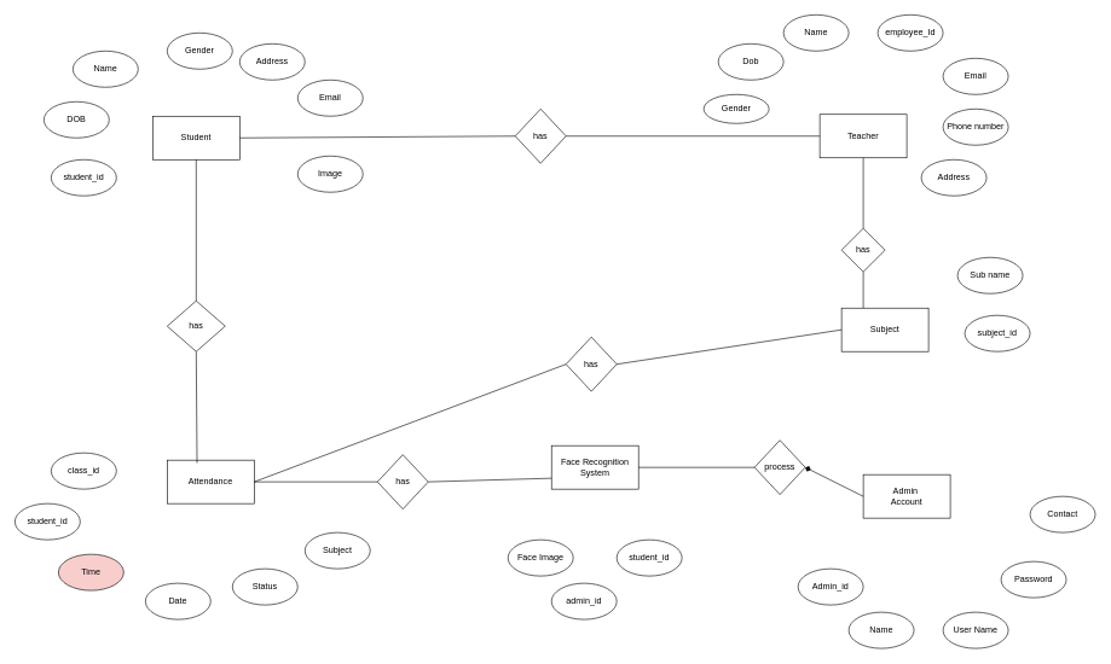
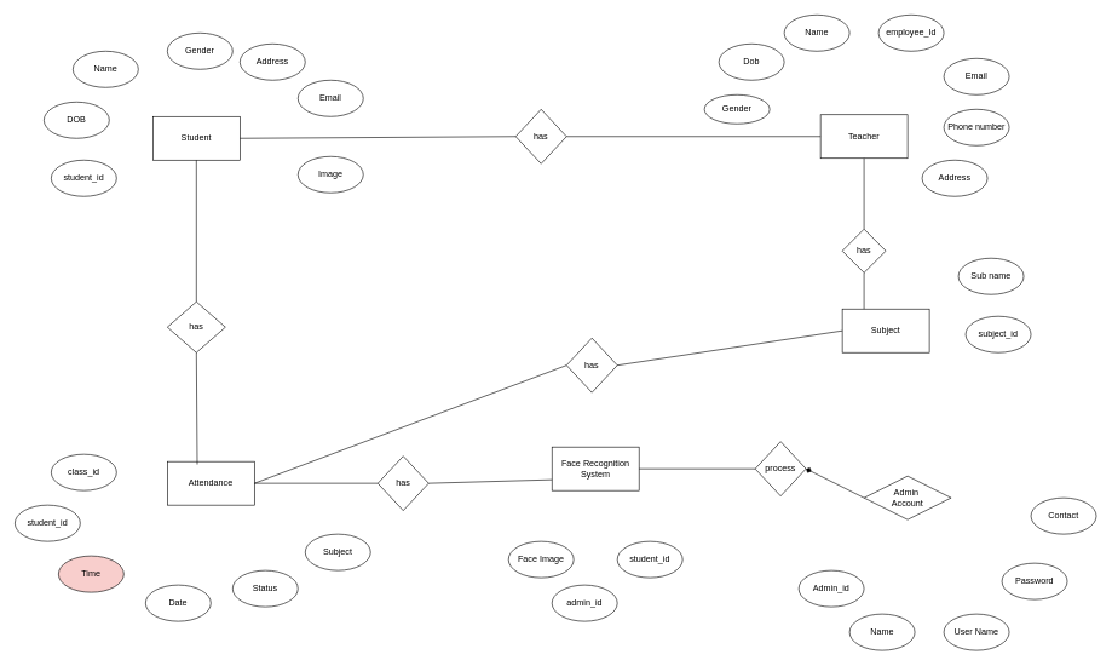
  <mxCell id="0" />
  <mxCell id="1" parent="0" />
  <mxCell id="2" value="Student" style="rounded=0;whiteSpace=wrap;html=1;" vertex="1" parent="1"><mxGeometry x="210" y="160" width="120" height="60" as="geometry" /></mxCell>
  <mxCell id="3" value="Attendance" style="rounded=0;whiteSpace=wrap;html=1;" vertex="1" parent="1"><mxGeometry x="230" y="635" width="120" height="60" as="geometry" /></mxCell>
  <mxCell id="4" value="Name" style="ellipse;whiteSpace=wrap;html=1;" vertex="1" parent="1"><mxGeometry x="100" y="70" width="90" height="50" as="geometry" /></mxCell>
  <mxCell id="5" value="DOB" style="ellipse;whiteSpace=wrap;html=1;" vertex="1" parent="1"><mxGeometry x="60" y="140" width="90" height="50" as="geometry" /></mxCell>
  <mxCell id="6" value="Email" style="ellipse;whiteSpace=wrap;html=1;" vertex="1" parent="1"><mxGeometry x="410" y="110" width="90" height="50" as="geometry" /></mxCell>
  <mxCell id="7" value="Gender&lt;span style=&quot;color: rgba(0, 0, 0, 0); font-family: monospace; font-size: 0px; text-align: start; text-wrap: nowrap;&quot;&gt;%3CmxGraphModel%3E%3Croot%3E%3CmxCell%20id%3D%220%22%2F%3E%3CmxCell%20id%3D%221%22%20parent%3D%220%22%2F%3E%3CmxCell%20id%3D%222%22%20value%3D%22Email%22%20style%3D%22ellipse%3BwhiteSpace%3Dwrap%3Bhtml%3D1%3B%22%20vertex%3D%221%22%20parent%3D%221%22%3E%3CmxGeometry%20x%3D%22920%22%20y%3D%22520%22%20width%3D%2290%22%20height%3D%2250%22%20as%3D%22geometry%22%2F%3E%3C%2FmxCell%3E%3C%2Froot%3E%3C%2FmxGraphModel%3E&lt;/span&gt;&lt;span style=&quot;color: rgba(0, 0, 0, 0); font-family: monospace; font-size: 0px; text-align: start; text-wrap: nowrap;&quot;&gt;%3CmxGraphModel%3E%3Croot%3E%3CmxCell%20id%3D%220%22%2F%3E%3CmxCell%20id%3D%221%22%20parent%3D%220%22%2F%3E%3CmxCell%20id%3D%222%22%20value%3D%22Email%22%20style%3D%22ellipse%3BwhiteSpace%3Dwrap%3Bhtml%3D1%3B%22%20vertex%3D%221%22%20parent%3D%221%22%3E%3CmxGeometry%20x%3D%22920%22%20y%3D%22520%22%20width%3D%2290%22%20height%3D%2250%22%20as%3D%22geometry%22%2F%3E%3C%2FmxCell%3E%3C%2Froot%3E%3C%2FmxGraphModel%3E&lt;/span&gt;" style="ellipse;whiteSpace=wrap;html=1;" vertex="1" parent="1"><mxGeometry x="230" y="45" width="90" height="50" as="geometry" /></mxCell>
  <mxCell id="8" value="Address" style="ellipse;whiteSpace=wrap;html=1;" vertex="1" parent="1"><mxGeometry x="330" y="60" width="90" height="50" as="geometry" /></mxCell>
  <mxCell id="9" value="Image" style="ellipse;whiteSpace=wrap;html=1;" vertex="1" parent="1"><mxGeometry x="410" y="215" width="90" height="50" as="geometry" /></mxCell>
  <mxCell id="10" value="student_id" style="ellipse;whiteSpace=wrap;html=1;" vertex="1" parent="1"><mxGeometry x="70" y="220" width="90" height="50" as="geometry" /></mxCell>
  <mxCell id="11" value="class_id" style="ellipse;whiteSpace=wrap;html=1;" vertex="1" parent="1"><mxGeometry x="70" y="625" width="90" height="50" as="geometry" /></mxCell>
  <mxCell id="12" value="Time" style="ellipse;whiteSpace=wrap;html=1;fillColor=#f8cecc;" vertex="1" parent="1"><mxGeometry x="80" y="765" width="90" height="50" as="geometry" /></mxCell>
  <mxCell id="13" value="Date" style="ellipse;whiteSpace=wrap;html=1;" vertex="1" parent="1"><mxGeometry x="200" y="805" width="90" height="50" as="geometry" /></mxCell>
  <mxCell id="14" value="Status" style="ellipse;whiteSpace=wrap;html=1;" vertex="1" parent="1"><mxGeometry x="320" y="785" width="90" height="50" as="geometry" /></mxCell>
  <mxCell id="15" value="Contact" style="ellipse;whiteSpace=wrap;html=1;" vertex="1" parent="1"><mxGeometry x="1420" y="685" width="90" height="50" as="geometry" /></mxCell>
  <mxCell id="16" value="student_id" style="ellipse;whiteSpace=wrap;html=1;" vertex="1" parent="1"><mxGeometry x="20" y="695" width="90" height="50" as="geometry" /></mxCell>
  <mxCell id="17" value="Teacher" style="rounded=0;whiteSpace=wrap;html=1;" vertex="1" parent="1"><mxGeometry x="1130" y="157.5" width="120" height="60" as="geometry" /></mxCell>
  <mxCell id="18" value="employee_Id" style="ellipse;whiteSpace=wrap;html=1;" vertex="1" parent="1"><mxGeometry x="1210" y="20" width="90" height="50" as="geometry" /></mxCell>
  <mxCell id="19" value="Email" style="ellipse;whiteSpace=wrap;html=1;" vertex="1" parent="1"><mxGeometry x="1300" y="80" width="90" height="50" as="geometry" /></mxCell>
  <mxCell id="20" value="Phone number" style="ellipse;whiteSpace=wrap;html=1;" vertex="1" parent="1"><mxGeometry x="1300" y="150" width="90" height="50" as="geometry" /></mxCell>
  <mxCell id="21" value="Gender&lt;span style=&quot;color: rgba(0, 0, 0, 0); font-family: monospace; font-size: 0px; text-align: start; text-wrap: nowrap;&quot;&gt;%3CmxGraphModel%3E%3Croot%3E%3CmxCell%20id%3D%220%22%2F%3E%3CmxCell%20id%3D%221%22%20parent%3D%220%22%2F%3E%3CmxCell%20id%3D%222%22%20value%3D%22Email%22%20style%3D%22ellipse%3BwhiteSpace%3Dwrap%3Bhtml%3D1%3B%22%20vertex%3D%221%22%20parent%3D%221%22%3E%3CmxGeometry%20x%3D%22920%22%20y%3D%22520%22%20width%3D%2290%22%20height%3D%2250%22%20as%3D%22geometry%22%2F%3E%3C%2FmxCell%3E%3C%2Froot%3E%3C%2FmxGraphModel%3E&lt;/span&gt;&lt;span style=&quot;color: rgba(0, 0, 0, 0); font-family: monospace; font-size: 0px; text-align: start; text-wrap: nowrap;&quot;&gt;%3CmxGraphModel%3E%3Croot%3E%3CmxCell%20id%3D%220%22%2F%3E%3CmxCell%20id%3D%221%22%20parent%3D%220%22%2F%3E%3CmxCell%20id%3D%222%22%20value%3D%22Email%22%20style%3D%22ellipse%3BwhiteSpace%3Dwrap%3Bhtml%3D1%3B%22%20vertex%3D%221%22%20parent%3D%221%22%3E%3CmxGeometry%20x%3D%22920%22%20y%3D%22520%22%20width%3D%2290%22%20height%3D%2250%22%20as%3D%22geometry%22%2F%3E%3C%2FmxCell%3E%3C%2Froot%3E%3C%2FmxGraphModel%3E&lt;/span&gt;" style="ellipse;whiteSpace=wrap;html=1;" vertex="1" parent="1"><mxGeometry x="970" y="130" width="90" height="40" as="geometry" /></mxCell>
  <mxCell id="22" value="Address" style="ellipse;whiteSpace=wrap;html=1;" vertex="1" parent="1"><mxGeometry x="1270" y="220" width="90" height="50" as="geometry" /></mxCell>
  <mxCell id="23" value="Name" style="ellipse;whiteSpace=wrap;html=1;" vertex="1" parent="1"><mxGeometry x="1080" y="20" width="90" height="50" as="geometry" /></mxCell>
  <mxCell id="24" value="Dob" style="ellipse;whiteSpace=wrap;html=1;" vertex="1" parent="1"><mxGeometry x="990" y="60" width="90" height="50" as="geometry" /></mxCell>
  <mxCell id="25" value="Subject" style="rounded=0;whiteSpace=wrap;html=1;" vertex="1" parent="1"><mxGeometry x="1160" y="425" width="120" height="60" as="geometry" /></mxCell>
  <mxCell id="26" value="subject_id" style="ellipse;whiteSpace=wrap;html=1;" vertex="1" parent="1"><mxGeometry x="1330" y="435" width="90" height="50" as="geometry" /></mxCell>
  <mxCell id="27" value="Sub name" style="ellipse;whiteSpace=wrap;html=1;" vertex="1" parent="1"><mxGeometry x="1320" y="355" width="90" height="50" as="geometry" /></mxCell>
  <mxCell id="28" value="has" style="rhombus;whiteSpace=wrap;html=1;" vertex="1" parent="1"><mxGeometry x="230" y="415" width="80" height="70" as="geometry" /></mxCell>
  <mxCell id="29" value="has" style="rhombus;whiteSpace=wrap;html=1;" vertex="1" parent="1"><mxGeometry x="710" y="150" width="70" height="75" as="geometry" /></mxCell>
  <mxCell id="30" value="has" style="rhombus;whiteSpace=wrap;html=1;" vertex="1" parent="1"><mxGeometry x="1160" y="315" width="60" height="60" as="geometry" /></mxCell>
  <mxCell id="31" value="" style="endArrow=none;html=1;rounded=0;exitX=0.5;exitY=1;exitDx=0;exitDy=0;entryX=0.5;entryY=0;entryDx=0;entryDy=0;" edge="1" parent="1" source="2" target="28"><mxGeometry width="50" height="50" relative="1" as="geometry"><mxPoint x="670" y="465" as="sourcePoint" /><mxPoint x="720" y="415" as="targetPoint" /></mxGeometry></mxCell>
  <mxCell id="32" value="" style="endArrow=none;html=1;rounded=0;exitX=0.5;exitY=1;exitDx=0;exitDy=0;entryX=0.343;entryY=0.067;entryDx=0;entryDy=0;entryPerimeter=0;" edge="1" parent="1" source="28" target="3"><mxGeometry width="50" height="50" relative="1" as="geometry"><mxPoint x="670" y="465" as="sourcePoint" /><mxPoint x="720" y="415" as="targetPoint" /></mxGeometry></mxCell>
  <mxCell id="33" value="" style="endArrow=none;html=1;rounded=0;exitX=1;exitY=0.5;exitDx=0;exitDy=0;entryX=0;entryY=0.5;entryDx=0;entryDy=0;" edge="1" parent="1" source="2" target="29"><mxGeometry width="50" height="50" relative="1" as="geometry"><mxPoint x="810" y="465" as="sourcePoint" /><mxPoint x="860" y="415" as="targetPoint" /></mxGeometry></mxCell>
  <mxCell id="34" value="" style="endArrow=none;html=1;rounded=0;exitX=1;exitY=0.5;exitDx=0;exitDy=0;entryX=0;entryY=0.5;entryDx=0;entryDy=0;" edge="1" parent="1" source="29" target="17"><mxGeometry width="50" height="50" relative="1" as="geometry"><mxPoint x="810" y="465" as="sourcePoint" /><mxPoint x="860" y="415" as="targetPoint" /></mxGeometry></mxCell>
  <mxCell id="35" value="" style="endArrow=none;html=1;rounded=0;entryX=0.5;entryY=1;entryDx=0;entryDy=0;exitX=0.5;exitY=0;exitDx=0;exitDy=0;" edge="1" parent="1" source="30" target="17"><mxGeometry width="50" height="50" relative="1" as="geometry"><mxPoint x="840" y="445" as="sourcePoint" /><mxPoint x="890" y="395" as="targetPoint" /></mxGeometry></mxCell>
  <mxCell id="36" value="" style="endArrow=none;html=1;rounded=0;entryX=0.5;entryY=1;entryDx=0;entryDy=0;exitX=0.25;exitY=0;exitDx=0;exitDy=0;" edge="1" parent="1" source="25" target="30"><mxGeometry width="50" height="50" relative="1" as="geometry"><mxPoint x="840" y="485" as="sourcePoint" /><mxPoint x="890" y="435" as="targetPoint" /></mxGeometry></mxCell>
- <mxCell id="37" value="Admin&amp;nbsp;&lt;div&gt;Account&lt;/div&gt;" style="rounded=0;whiteSpace=wrap;html=1;" vertex="1" parent="1"><mxGeometry x="1190" y="655" width="120" height="60" as="geometry" /></mxCell>
+ <mxCell id="37" value="Admin&amp;nbsp;&lt;div&gt;Account&lt;/div&gt;" style="rhombus;whiteSpace=wrap;html=1;" vertex="1" parent="1"><mxGeometry x="1190" y="655" width="120" height="60" as="geometry" /></mxCell>
  <mxCell id="38" value="User Name" style="ellipse;whiteSpace=wrap;html=1;" vertex="1" parent="1"><mxGeometry x="1300" y="845" width="90" height="50" as="geometry" /></mxCell>
  <mxCell id="39" value="Subject" style="ellipse;whiteSpace=wrap;html=1;" vertex="1" parent="1"><mxGeometry x="420" y="735" width="90" height="50" as="geometry" /></mxCell>
  <mxCell id="40" value="Name" style="ellipse;whiteSpace=wrap;html=1;" vertex="1" parent="1"><mxGeometry x="1170" y="845" width="90" height="50" as="geometry" /></mxCell>
  <mxCell id="41" value="Admin_id" style="ellipse;whiteSpace=wrap;html=1;" vertex="1" parent="1"><mxGeometry x="1100" y="785" width="90" height="50" as="geometry" /></mxCell>
  <mxCell id="42" value="Password" style="ellipse;whiteSpace=wrap;html=1;" vertex="1" parent="1"><mxGeometry x="1380" y="775" width="90" height="50" as="geometry" /></mxCell>
  <mxCell id="43" value="Face Recognition System" style="rounded=0;whiteSpace=wrap;html=1;" vertex="1" parent="1"><mxGeometry x="760" y="615" width="120" height="60" as="geometry" /></mxCell>
  <mxCell id="44" value="Face Image" style="ellipse;whiteSpace=wrap;html=1;" vertex="1" parent="1"><mxGeometry x="700" y="745" width="90" height="50" as="geometry" /></mxCell>
  <mxCell id="45" value="admin_id" style="ellipse;whiteSpace=wrap;html=1;" vertex="1" parent="1"><mxGeometry x="760" y="805" width="90" height="50" as="geometry" /></mxCell>
  <mxCell id="46" value="student_id" style="ellipse;whiteSpace=wrap;html=1;" vertex="1" parent="1"><mxGeometry x="850" y="745" width="90" height="50" as="geometry" /></mxCell>
  <mxCell id="47" value="has" style="rhombus;whiteSpace=wrap;html=1;" vertex="1" parent="1"><mxGeometry x="520" y="627.5" width="70" height="75" as="geometry" /></mxCell>
  <mxCell id="48" value="process" style="rhombus;whiteSpace=wrap;html=1;" vertex="1" parent="1"><mxGeometry x="1040" y="607.5" width="70" height="75" as="geometry" /></mxCell>
  <mxCell id="49" value="" style="endArrow=none;html=1;rounded=0;exitX=1;exitY=0.5;exitDx=0;exitDy=0;entryX=0;entryY=0.5;entryDx=0;entryDy=0;" edge="1" parent="1" source="3" target="47"><mxGeometry width="50" height="50" relative="1" as="geometry"><mxPoint x="810" y="485" as="sourcePoint" /><mxPoint x="860" y="435" as="targetPoint" /></mxGeometry></mxCell>
  <mxCell id="50" value="" style="endArrow=none;html=1;rounded=0;exitX=1;exitY=0.5;exitDx=0;exitDy=0;entryX=0;entryY=0.75;entryDx=0;entryDy=0;" edge="1" parent="1" source="47" target="43"><mxGeometry width="50" height="50" relative="1" as="geometry"><mxPoint x="810" y="485" as="sourcePoint" /><mxPoint x="860" y="435" as="targetPoint" /></mxGeometry></mxCell>
  <mxCell id="51" value="" style="endArrow=none;html=1;rounded=0;exitX=1;exitY=0.5;exitDx=0;exitDy=0;entryX=0;entryY=0.5;entryDx=0;entryDy=0;" edge="1" parent="1" source="43" target="48"><mxGeometry width="50" height="50" relative="1" as="geometry"><mxPoint x="810" y="485" as="sourcePoint" /><mxPoint x="860" y="435" as="targetPoint" /></mxGeometry></mxCell>
  <mxCell id="52" value="" style="endArrow=diamond;html=1;rounded=0;exitX=0;exitY=0.5;exitDx=0;exitDy=0;entryX=1;entryY=0.5;entryDx=0;entryDy=0;" edge="1" parent="1" source="37" target="48"><mxGeometry width="50" height="50" relative="1" as="geometry"><mxPoint x="810" y="485" as="sourcePoint" /><mxPoint x="860" y="435" as="targetPoint" /></mxGeometry></mxCell>
  <mxCell id="53" value="" style="endArrow=none;html=1;rounded=0;exitX=1;exitY=0.5;exitDx=0;exitDy=0;entryX=0;entryY=0.5;entryDx=0;entryDy=0;" edge="1" parent="1" source="3" target="54"><mxGeometry width="50" height="50" relative="1" as="geometry"><mxPoint x="810" y="485" as="sourcePoint" /><mxPoint x="760" y="565" as="targetPoint" /></mxGeometry></mxCell>
  <mxCell id="54" value="has" style="rhombus;whiteSpace=wrap;html=1;" vertex="1" parent="1"><mxGeometry x="780" y="465" width="70" height="75" as="geometry" /></mxCell>
  <mxCell id="55" value="" style="endArrow=none;html=1;rounded=0;exitX=1;exitY=0.5;exitDx=0;exitDy=0;entryX=0;entryY=0.5;entryDx=0;entryDy=0;" edge="1" parent="1" source="54" target="25"><mxGeometry width="50" height="50" relative="1" as="geometry"><mxPoint x="810" y="485" as="sourcePoint" /><mxPoint x="860" y="435" as="targetPoint" /></mxGeometry></mxCell>
